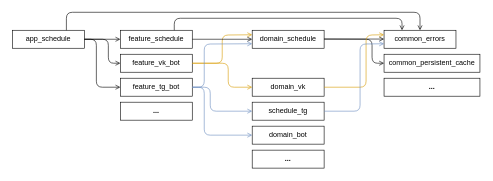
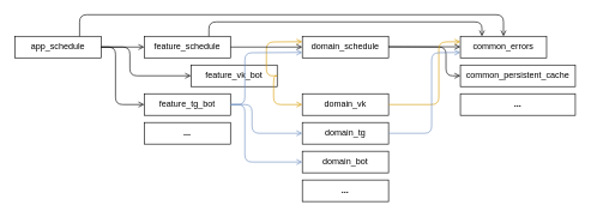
  <mxCell id="0" />
  <mxCell id="1" parent="0" />
  <mxCell id="2" value="app_schedule" style="rounded=0;whiteSpace=wrap;html=1;" vertex="1" parent="1"><mxGeometry x="20" y="50" width="120" height="30" as="geometry" /></mxCell>
  <mxCell id="3" value="feature_schedule" style="rounded=0;whiteSpace=wrap;html=1;" vertex="1" parent="1"><mxGeometry x="200" y="50" width="120" height="30" as="geometry" /></mxCell>
- <mxCell id="4" value="feature_vk_bot" style="rounded=0;whiteSpace=wrap;html=1;" vertex="1" parent="1"><mxGeometry x="200" y="90" width="120" height="30" as="geometry" /></mxCell>
+ <mxCell id="4" value="feature_vk_bot" style="rounded=0;whiteSpace=wrap;html=1;" vertex="1" parent="1"><mxGeometry x="265" y="90" width="120" height="30" as="geometry" /></mxCell>
  <mxCell id="5" value="feature_tg_bot" style="rounded=0;whiteSpace=wrap;html=1;" vertex="1" parent="1"><mxGeometry x="200" y="130" width="120" height="30" as="geometry" /></mxCell>
  <mxCell id="6" value="domain_schedule" style="rounded=0;whiteSpace=wrap;html=1;" vertex="1" parent="1"><mxGeometry x="420" y="50" width="120" height="30" as="geometry" /></mxCell>
  <mxCell id="7" value="domain_vk" style="rounded=0;whiteSpace=wrap;html=1;" vertex="1" parent="1"><mxGeometry x="420" y="130" width="120" height="30" as="geometry" /></mxCell>
- <mxCell id="8" value="schedule_tg" style="rounded=0;whiteSpace=wrap;html=1;" vertex="1" parent="1"><mxGeometry x="420" y="170" width="120" height="30" as="geometry" /></mxCell>
+ <mxCell id="8" value="domain_tg" style="rounded=0;whiteSpace=wrap;html=1;" vertex="1" parent="1"><mxGeometry x="420" y="170" width="120" height="30" as="geometry" /></mxCell>
  <mxCell id="9" value="domain_bot" style="rounded=0;whiteSpace=wrap;html=1;" vertex="1" parent="1"><mxGeometry x="420" y="210" width="120" height="30" as="geometry" /></mxCell>
  <mxCell id="10" value="" style="endArrow=open;endSize=6;html=1;rounded=1;entryX=0;entryY=0.5;entryDx=0;entryDy=0;strokeWidth=1;" edge="1" parent="1" target="5"><mxGeometry width="160" relative="1" as="geometry"><mxPoint x="140" y="65" as="sourcePoint" /><mxPoint x="280" y="64.66" as="targetPoint" /><Array as="points"><mxPoint x="160" y="65" /><mxPoint x="160" y="145" /></Array></mxGeometry></mxCell>
  <mxCell id="11" value="" style="endArrow=open;endSize=6;html=1;rounded=1;endFill=0;exitX=1;exitY=0.5;exitDx=0;exitDy=0;entryX=0;entryY=0.25;entryDx=0;entryDy=0;fillColor=#ffe6cc;strokeColor=#d79b00;strokeWidth=1;" edge="1" parent="1" source="4" target="6"><mxGeometry width="160" relative="1" as="geometry"><mxPoint x="90" y="280" as="sourcePoint" /><mxPoint x="250" y="280" as="targetPoint" /><Array as="points"><mxPoint x="370" y="105" /><mxPoint x="370" y="58" /></Array></mxGeometry></mxCell>
  <mxCell id="12" value="" style="endArrow=open;endSize=6;html=1;rounded=1;exitX=1;exitY=0.5;exitDx=0;exitDy=0;entryX=0;entryY=0.5;entryDx=0;entryDy=0;endFill=0;fillColor=#ffe6cc;strokeColor=#d79b00;strokeWidth=1;" edge="1" parent="1" source="4" target="7"><mxGeometry width="160" relative="1" as="geometry"><mxPoint x="100" y="290" as="sourcePoint" /><mxPoint x="260" y="290" as="targetPoint" /><Array as="points"><mxPoint x="380" y="105" /><mxPoint x="380" y="145" /></Array></mxGeometry></mxCell>
  <mxCell id="13" value="" style="endArrow=open;endSize=6;html=1;rounded=1;entryX=0;entryY=0.5;entryDx=0;entryDy=0;strokeWidth=1;exitX=1;exitY=0.5;exitDx=0;exitDy=0;" edge="1" parent="1" source="2" target="4"><mxGeometry width="160" relative="1" as="geometry"><mxPoint x="100" y="65" as="sourcePoint" /><mxPoint x="170" y="180" as="targetPoint" /><Array as="points"><mxPoint x="180" y="65" /><mxPoint x="180" y="105" /></Array></mxGeometry></mxCell>
  <mxCell id="14" value="" style="endArrow=open;endSize=6;html=1;rounded=1;entryX=0;entryY=0.5;entryDx=0;entryDy=0;strokeWidth=1;" edge="1" parent="1" target="3"><mxGeometry width="160" relative="1" as="geometry"><mxPoint x="140" y="65" as="sourcePoint" /><mxPoint x="180" y="64.66" as="targetPoint" /></mxGeometry></mxCell>
  <mxCell id="15" value="" style="endArrow=open;endSize=6;html=1;rounded=1;exitX=1;exitY=0.5;exitDx=0;exitDy=0;entryX=0;entryY=0.5;entryDx=0;entryDy=0;endFill=0;fillColor=#dae8fc;strokeColor=#6c8ebf;strokeWidth=1;" edge="1" parent="1" source="5" target="8"><mxGeometry width="160" relative="1" as="geometry"><mxPoint x="120" y="310" as="sourcePoint" /><mxPoint x="280" y="310" as="targetPoint" /><Array as="points"><mxPoint x="350" y="145" /><mxPoint x="350" y="185" /></Array></mxGeometry></mxCell>
  <mxCell id="16" value="" style="endArrow=open;endSize=6;html=1;rounded=1;exitX=1;exitY=0.5;exitDx=0;exitDy=0;endFill=0;entryX=0;entryY=0.5;entryDx=0;entryDy=0;fillColor=#dae8fc;strokeColor=#6c8ebf;strokeWidth=1;" edge="1" parent="1" source="5" target="9"><mxGeometry width="160" relative="1" as="geometry"><mxPoint x="280" y="250" as="sourcePoint" /><mxPoint x="370" y="225" as="targetPoint" /><Array as="points"><mxPoint x="340" y="145" /><mxPoint x="340" y="225" /></Array></mxGeometry></mxCell>
  <mxCell id="17" value="" style="endArrow=open;endSize=6;html=1;rounded=1;exitX=1;exitY=0.5;exitDx=0;exitDy=0;entryX=0;entryY=0.5;entryDx=0;entryDy=0;endFill=0;strokeWidth=1;" edge="1" parent="1" source="3" target="6"><mxGeometry width="160" relative="1" as="geometry"><mxPoint x="110" y="300" as="sourcePoint" /><mxPoint x="270" y="300" as="targetPoint" /></mxGeometry></mxCell>
  <mxCell id="18" value="" style="endArrow=open;endSize=6;html=1;rounded=1;exitX=1;exitY=0.5;exitDx=0;exitDy=0;entryX=0;entryY=0.75;entryDx=0;entryDy=0;endFill=0;fillColor=#dae8fc;strokeColor=#6c8ebf;strokeWidth=1;" edge="1" parent="1" target="6"><mxGeometry width="160" relative="1" as="geometry"><mxPoint x="320" y="145" as="sourcePoint" /><mxPoint x="420" y="65" as="targetPoint" /><Array as="points"><mxPoint x="340" y="145" /><mxPoint x="340" y="73" /></Array></mxGeometry></mxCell>
  <mxCell id="19" value="common_errors" style="rounded=0;whiteSpace=wrap;html=1;" vertex="1" parent="1"><mxGeometry x="640" y="50" width="120" height="30" as="geometry" /></mxCell>
  <mxCell id="20" value="common_persistent_cache" style="rounded=0;whiteSpace=wrap;html=1;" vertex="1" parent="1"><mxGeometry x="640" y="90" width="160" height="30" as="geometry" /></mxCell>
  <mxCell id="21" value="" style="endArrow=open;endSize=6;html=1;rounded=1;exitX=1;exitY=0.5;exitDx=0;exitDy=0;entryX=0;entryY=0.5;entryDx=0;entryDy=0;endFill=0;strokeWidth=1;" edge="1" parent="1"><mxGeometry width="160" relative="1" as="geometry"><mxPoint x="540" y="64.66" as="sourcePoint" /><mxPoint x="640" y="64.66" as="targetPoint" /></mxGeometry></mxCell>
  <mxCell id="22" value="" style="endArrow=open;endSize=6;html=1;rounded=1;exitX=1;exitY=0.5;exitDx=0;exitDy=0;entryX=0;entryY=0.5;entryDx=0;entryDy=0;endFill=0;strokeWidth=1;" edge="1" parent="1" target="20"><mxGeometry width="160" relative="1" as="geometry"><mxPoint x="540" y="64.66" as="sourcePoint" /><mxPoint x="640" y="64.66" as="targetPoint" /><Array as="points"><mxPoint x="620" y="65" /><mxPoint x="620" y="105" /></Array></mxGeometry></mxCell>
  <mxCell id="23" value="" style="endArrow=open;endSize=6;html=1;rounded=1;exitX=1;exitY=0.5;exitDx=0;exitDy=0;entryX=0;entryY=0.25;entryDx=0;entryDy=0;endFill=0;fillColor=#ffe6cc;strokeColor=#d79b00;strokeWidth=1;" edge="1" parent="1" source="7" target="19"><mxGeometry width="160" relative="1" as="geometry"><mxPoint x="540" y="150" as="sourcePoint" /><mxPoint x="640" y="190" as="targetPoint" /><Array as="points"><mxPoint x="610" y="145" /><mxPoint x="610" y="58" /></Array></mxGeometry></mxCell>
  <mxCell id="24" value="" style="endArrow=open;endSize=6;html=1;rounded=1;exitX=1;exitY=0.5;exitDx=0;exitDy=0;entryX=0;entryY=0.75;entryDx=0;entryDy=0;endFill=0;fillColor=#dae8fc;strokeColor=#6c8ebf;strokeWidth=1;" edge="1" parent="1" source="8" target="19"><mxGeometry width="160" relative="1" as="geometry"><mxPoint x="540" y="181.25" as="sourcePoint" /><mxPoint x="640" y="108.75" as="targetPoint" /><Array as="points"><mxPoint x="600" y="185" /><mxPoint x="600" y="73" /></Array></mxGeometry></mxCell>
  <mxCell id="25" value="" style="endArrow=open;endSize=6;html=1;rounded=1;entryX=0.25;entryY=0;entryDx=0;entryDy=0;strokeWidth=1;exitX=0.75;exitY=0;exitDx=0;exitDy=0;" edge="1" parent="1" source="3" target="19"><mxGeometry width="160" relative="1" as="geometry"><mxPoint x="330" y="30" as="sourcePoint" /><mxPoint x="390" y="30" as="targetPoint" /><Array as="points"><mxPoint x="290" y="30" /><mxPoint x="670" y="30" /></Array></mxGeometry></mxCell>
  <mxCell id="26" value="" style="endArrow=open;endSize=6;html=1;rounded=1;entryX=0.5;entryY=0;entryDx=0;entryDy=0;strokeWidth=1;exitX=0.75;exitY=0;exitDx=0;exitDy=0;" edge="1" parent="1" source="2" target="19"><mxGeometry width="160" relative="1" as="geometry"><mxPoint x="110" y="50" as="sourcePoint" /><mxPoint x="490" y="50" as="targetPoint" /><Array as="points"><mxPoint x="110" y="20" /><mxPoint x="700" y="20" /></Array></mxGeometry></mxCell>
  <mxCell id="27" value="..." style="rounded=0;whiteSpace=wrap;html=1;fontStyle=1" vertex="1" parent="1"><mxGeometry x="640" y="130" width="160" height="30" as="geometry" /></mxCell>
  <mxCell id="28" value="..." style="rounded=0;whiteSpace=wrap;html=1;fontStyle=1" vertex="1" parent="1"><mxGeometry x="420" y="250" width="120" height="30" as="geometry" /></mxCell>
  <mxCell id="29" value="..." style="rounded=0;whiteSpace=wrap;html=1;fontStyle=1" vertex="1" parent="1"><mxGeometry x="200" y="170" width="120" height="30" as="geometry" /></mxCell>
